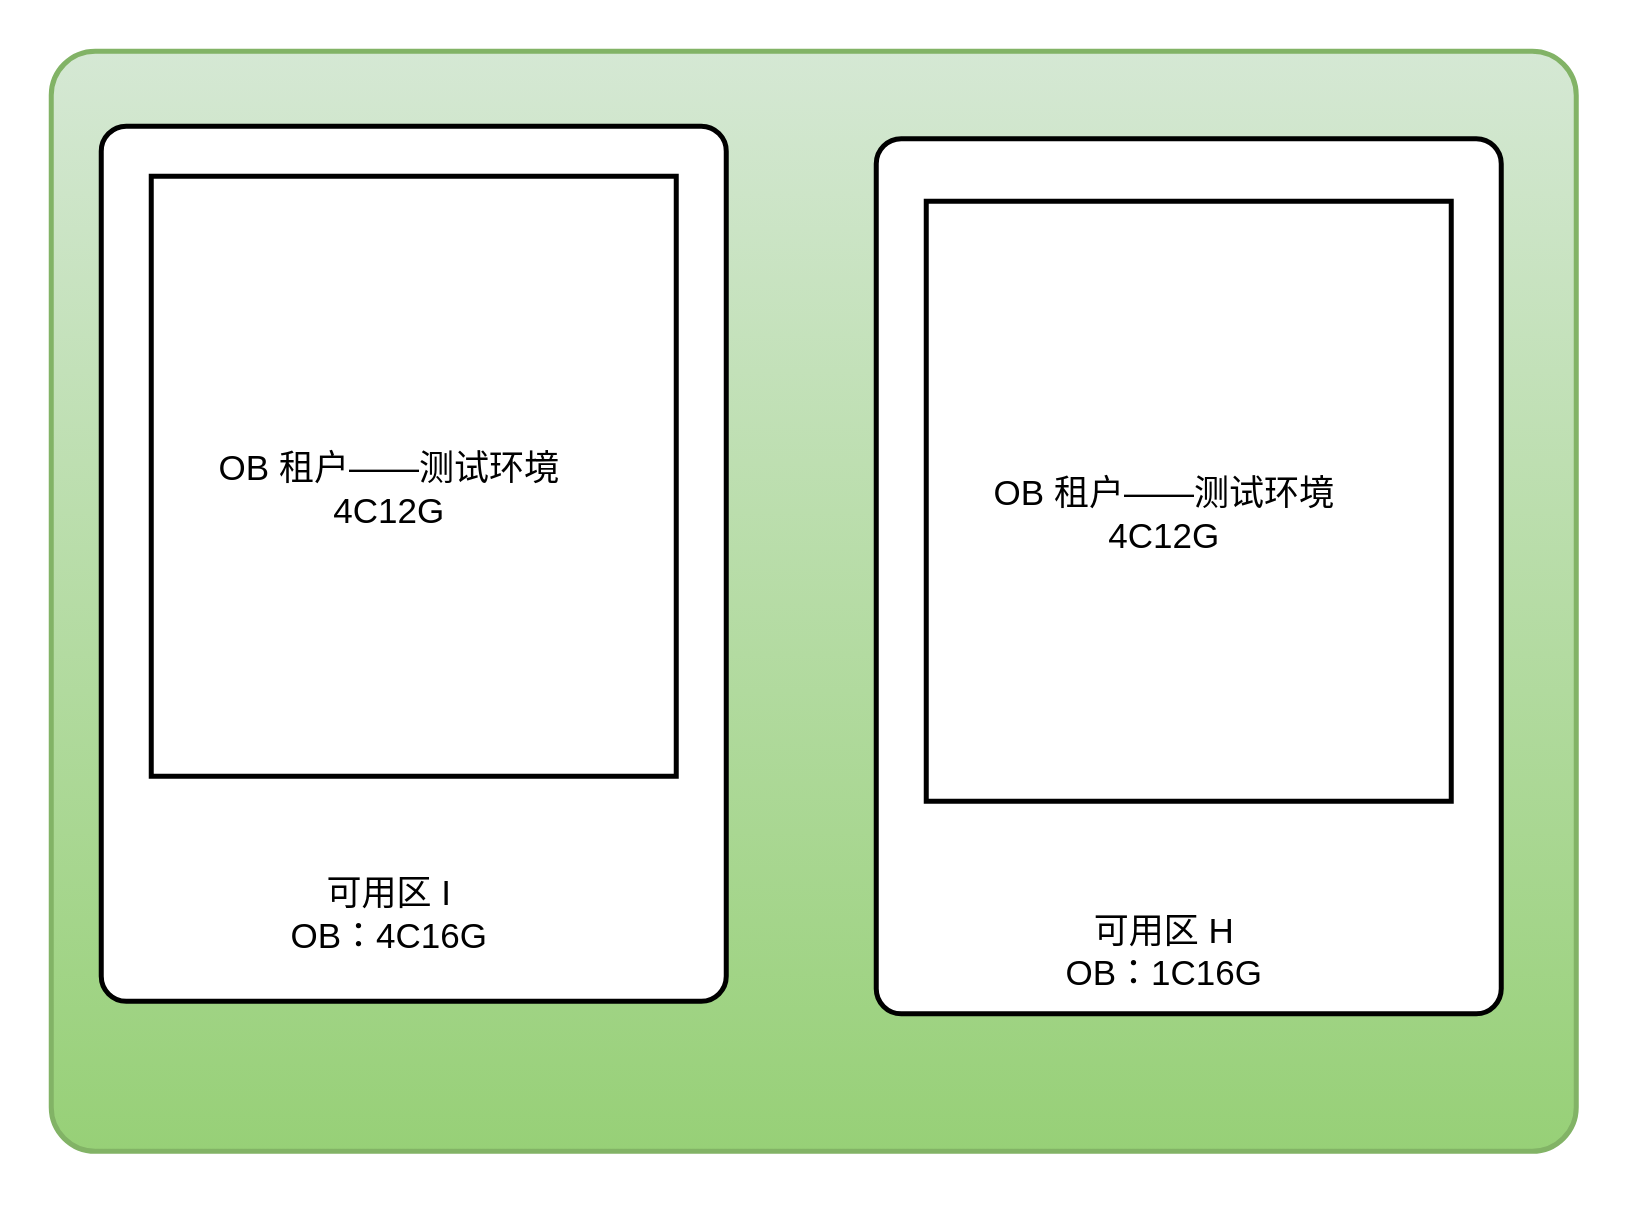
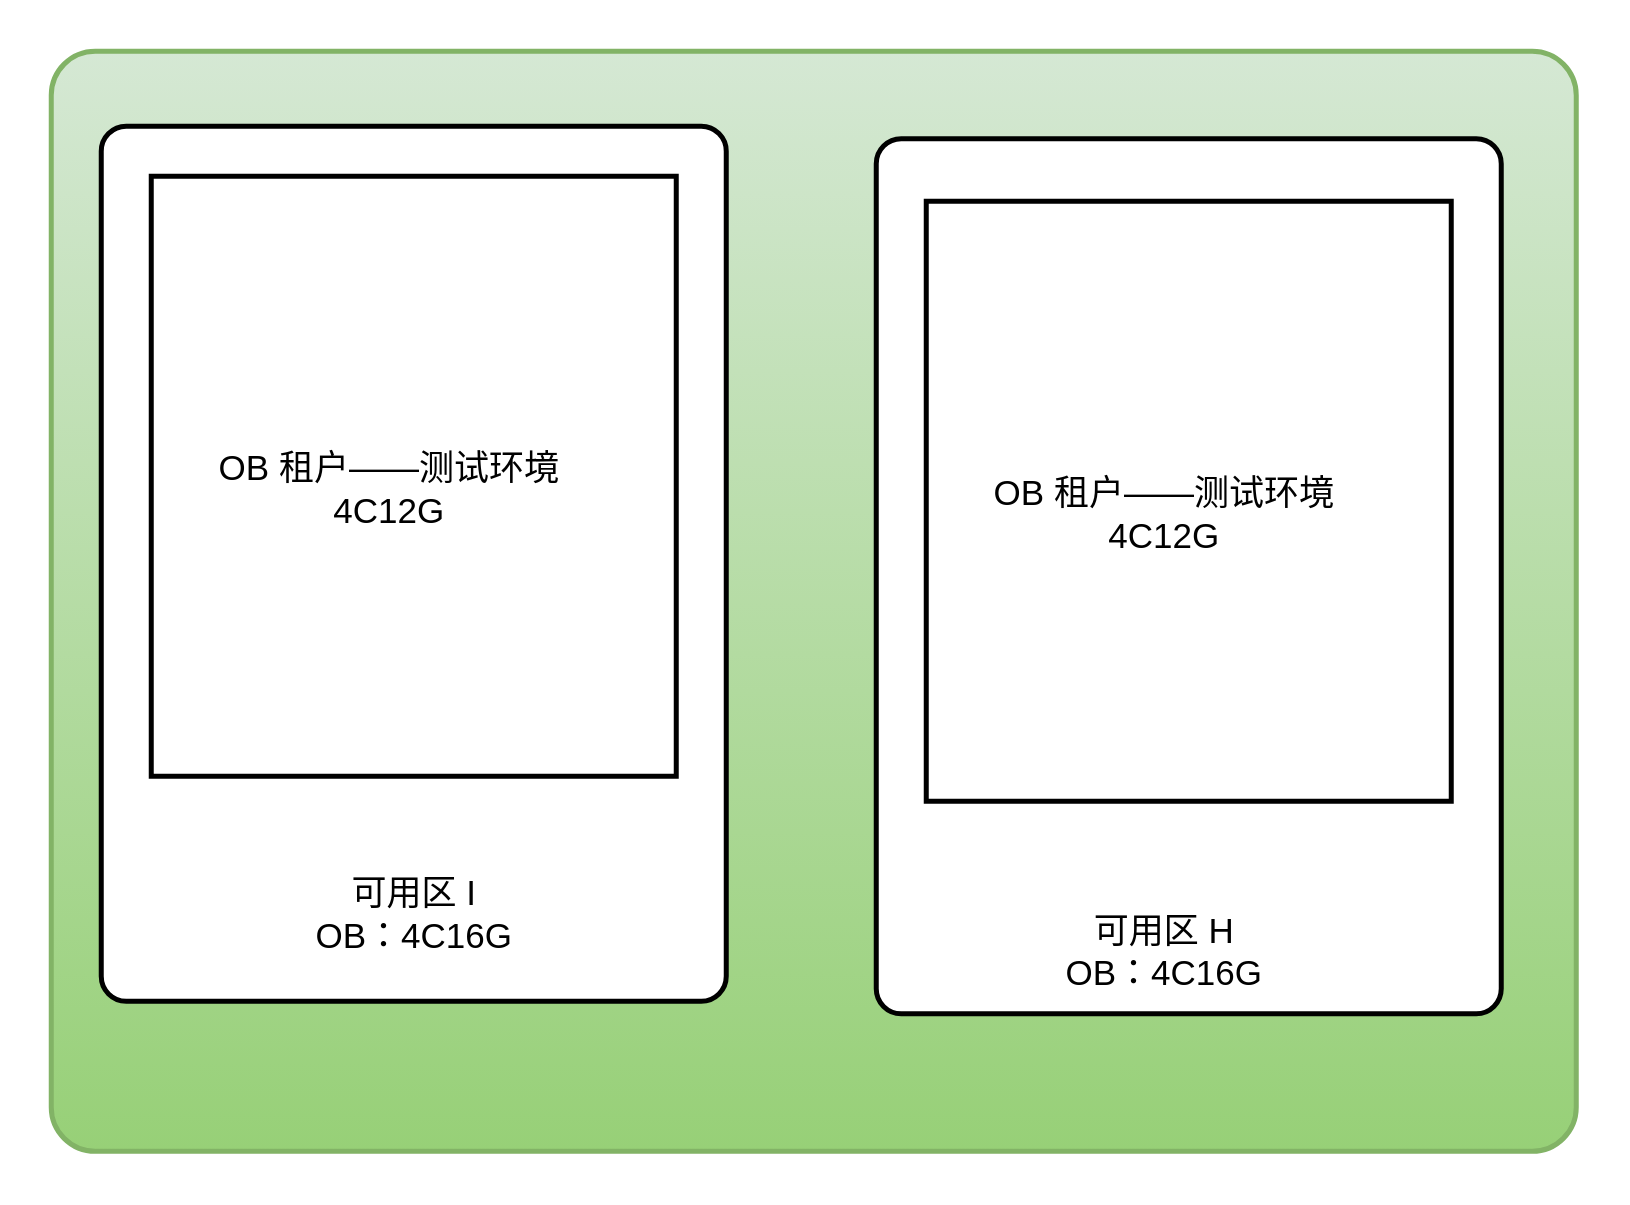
  <mxCell id="0" />
  <mxCell id="1" parent="0" />
  <mxCell id="2" value="" style="rounded=1;whiteSpace=wrap;html=1;strokeWidth=2;arcSize=4;fillColor=#d5e8d4;gradientColor=#97d077;strokeColor=#82b366;" vertex="1" parent="1"><mxGeometry x="20" y="20" width="610" height="440" as="geometry" /></mxCell>
  <mxCell id="3" value="" style="rounded=1;whiteSpace=wrap;html=1;strokeWidth=2;arcSize=4;" vertex="1" parent="1"><mxGeometry x="40" y="50" width="250" height="350" as="geometry" /></mxCell>
- <mxCell id="4" value="可用区 I&lt;br&gt;OB：4C16G" style="text;html=1;align=center;verticalAlign=middle;resizable=0;points=[];autosize=1;strokeColor=none;fillColor=none;fontSize=14;" vertex="1" parent="1"><mxGeometry x="105" y="340" width="100" height="50" as="geometry" /></mxCell>
+ <mxCell id="4" value="可用区 I&lt;br&gt;OB：4C16G" style="text;html=1;align=center;verticalAlign=middle;resizable=0;points=[];autosize=1;strokeColor=none;fillColor=none;fontSize=14;" vertex="1" parent="1"><mxGeometry x="115" y="340" width="100" height="50" as="geometry" /></mxCell>
  <mxCell id="5" value="&lt;span style=&quot;color: rgba(0, 0, 0, 0); font-family: monospace; font-size: 0px; text-align: start; text-wrap-mode: nowrap;&quot;&gt;%3CmxGraphModel%3E%3Croot%3E%3CmxCell%20id%3D%220%22%2F%3E%3CmxCell%20id%3D%221%22%20parent%3D%220%22%2F%3E%3CmxCell%20id%3D%222%22%20value%3D%22OceanBase%22%20style%3D%22text%3Bhtml%3D1%3Balign%3Dcenter%3BverticalAlign%3Dmiddle%3Bresizable%3D0%3Bpoints%3D%5B%5D%3Bautosize%3D1%3BstrokeColor%3Dnone%3BfillColor%3Dnone%3BfontSize%3D14%3B%22%20vertex%3D%221%22%20parent%3D%221%22%3E%3CmxGeometry%20x%3D%22185%22%20y%3D%22540%22%20width%3D%22100%22%20height%3D%2230%22%20as%3D%22geometry%22%2F%3E%3C%2FmxCell%3E%3C%2Froot%3E%3C%2FmxGraphModel%3E&lt;/span&gt;" style="rounded=0;whiteSpace=wrap;html=1;strokeWidth=2;" vertex="1" parent="1"><mxGeometry x="60" y="70" width="210" height="240" as="geometry" /></mxCell>
  <mxCell id="6" value="OB 租户——测试环境&lt;br&gt;4C12G" style="text;html=1;align=center;verticalAlign=middle;resizable=0;points=[];autosize=1;strokeColor=none;fillColor=none;fontSize=14;" vertex="1" parent="1"><mxGeometry x="75" y="170" width="160" height="50" as="geometry" /></mxCell>
  <mxCell id="7" value="" style="rounded=1;whiteSpace=wrap;html=1;strokeWidth=2;arcSize=4;" vertex="1" parent="1"><mxGeometry x="350" y="55" width="250" height="350" as="geometry" /></mxCell>
- <mxCell id="8" value="可用区 H&lt;br&gt;OB：1C16G" style="text;html=1;align=center;verticalAlign=middle;resizable=0;points=[];autosize=1;strokeColor=none;fillColor=none;fontSize=14;" vertex="1" parent="1"><mxGeometry x="415" y="355" width="100" height="50" as="geometry" /></mxCell>
+ <mxCell id="8" value="可用区 H&lt;br&gt;OB：4C16G" style="text;html=1;align=center;verticalAlign=middle;resizable=0;points=[];autosize=1;strokeColor=none;fillColor=none;fontSize=14;" vertex="1" parent="1"><mxGeometry x="415" y="355" width="100" height="50" as="geometry" /></mxCell>
  <mxCell id="9" value="&lt;span style=&quot;color: rgba(0, 0, 0, 0); font-family: monospace; font-size: 0px; text-align: start; text-wrap-mode: nowrap;&quot;&gt;%3CmxGraphModel%3E%3Croot%3E%3CmxCell%20id%3D%220%22%2F%3E%3CmxCell%20id%3D%221%22%20parent%3D%220%22%2F%3E%3CmxCell%20id%3D%222%22%20value%3D%22OceanBase%22%20style%3D%22text%3Bhtml%3D1%3Balign%3Dcenter%3BverticalAlign%3Dmiddle%3Bresizable%3D0%3Bpoints%3D%5B%5D%3Bautosize%3D1%3BstrokeColor%3Dnone%3BfillColor%3Dnone%3BfontSize%3D14%3B%22%20vertex%3D%221%22%20parent%3D%221%22%3E%3CmxGeometry%20x%3D%22185%22%20y%3D%22540%22%20width%3D%22100%22%20height%3D%2230%22%20as%3D%22geometry%22%2F%3E%3C%2FmxCell%3E%3C%2Froot%3E%3C%2FmxGraphModel%3E&lt;/span&gt;" style="rounded=0;whiteSpace=wrap;html=1;strokeWidth=2;" vertex="1" parent="1"><mxGeometry x="370" y="80" width="210" height="240" as="geometry" /></mxCell>
  <mxCell id="10" value="OB 租户——测试环境&lt;br&gt;4C12G" style="text;html=1;align=center;verticalAlign=middle;resizable=0;points=[];autosize=1;strokeColor=none;fillColor=none;fontSize=14;" vertex="1" parent="1"><mxGeometry x="385" y="180" width="160" height="50" as="geometry" /></mxCell>
